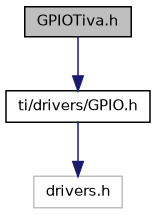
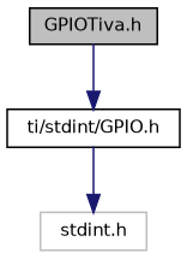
  digraph {
    node [color=black fillcolor=white fontname=Helvetica fontsize=10 shape=record style=filled]
    edge [color=midnightblue fontname=Helvetica fontsize=10 labelfontname=Helvetica labelfontsize=10 style=solid]
    n1 [fillcolor=grey75 fontcolor=black height=0.2 label="GPIOTiva.h" width=0.4]
-   n2 [height=0.2 label="ti/drivers/GPIO.h" width=0.4]
-   n3 [color=grey75 height=0.2 label="drivers.h" width=0.4]
+   n2 [height=0.2 label="ti/stdint/GPIO.h" width=0.4]
+   n3 [color=grey75 height=0.2 label="stdint.h" width=0.4]
    n1 -> n2
    n2 -> n3
  }
